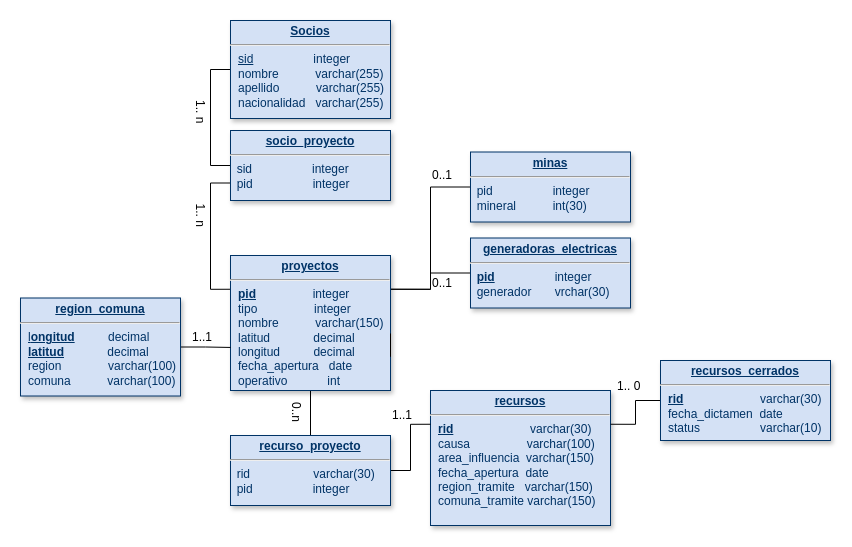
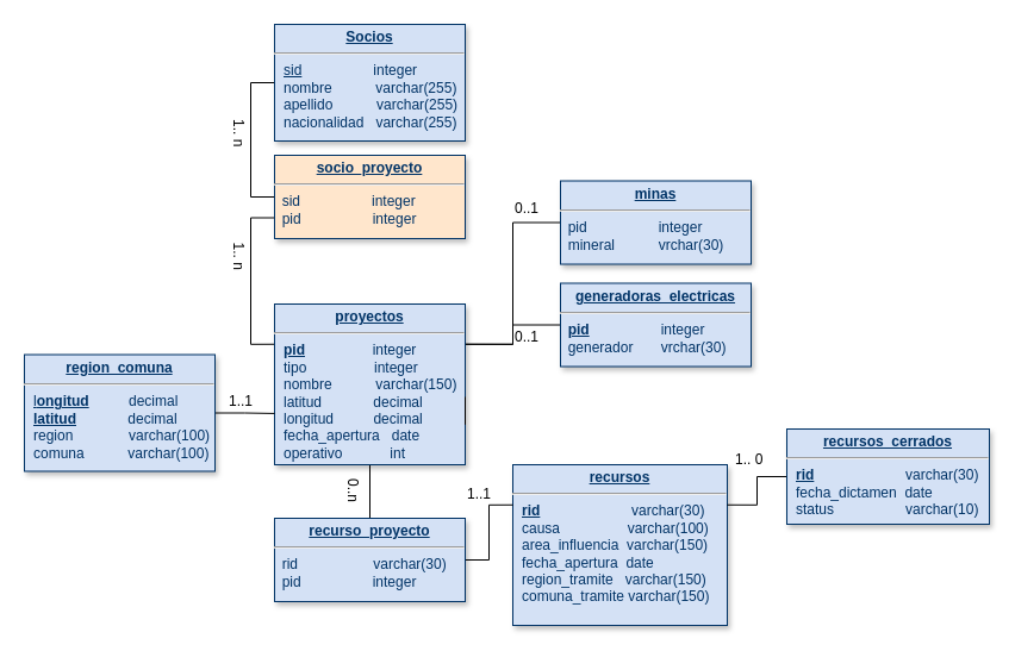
  <mxCell id="0" />
  <mxCell id="1" parent="0" />
  <mxCell id="2" style="edgeStyle=orthogonalEdgeStyle;rounded=0;orthogonalLoop=1;jettySize=auto;html=1;exitX=0;exitY=0.75;exitDx=0;exitDy=0;entryX=0;entryY=0.25;entryDx=0;entryDy=0;startArrow=none;startFill=0;endArrow=none;endFill=0;" parent="1" source="4" target="8" edge="1"><mxGeometry relative="1" as="geometry" /></mxCell>
  <mxCell id="3" style="edgeStyle=orthogonalEdgeStyle;rounded=0;orthogonalLoop=1;jettySize=auto;html=1;exitX=0;exitY=0.5;exitDx=0;exitDy=0;entryX=0;entryY=0.5;entryDx=0;entryDy=0;startArrow=none;startFill=0;endArrow=none;endFill=0;" parent="1" source="4" target="9" edge="1"><mxGeometry relative="1" as="geometry" /></mxCell>
- <mxCell id="4" value="&lt;p style=&quot;margin: 0px ; margin-top: 4px ; text-align: center ; text-decoration: underline&quot;&gt;&lt;b&gt;socio_proyecto&lt;/b&gt;&lt;/p&gt;&lt;hr&gt;&amp;nbsp; sid&amp;nbsp; &amp;nbsp; &amp;nbsp; &amp;nbsp; &amp;nbsp; &amp;nbsp; &amp;nbsp; &amp;nbsp; &amp;nbsp; integer&amp;nbsp;&lt;br&gt;&lt;span&gt;&amp;nbsp; pid&amp;nbsp; &amp;nbsp; &amp;nbsp; &amp;nbsp; &amp;nbsp; &amp;nbsp; &amp;nbsp; &amp;nbsp; &amp;nbsp; integer&amp;nbsp;&lt;/span&gt;" style="verticalAlign=top;align=left;overflow=fill;fontSize=12;fontFamily=Helvetica;html=1;strokeColor=#003366;shadow=1;fillColor=#D4E1F5;fontColor=#003366" parent="1" vertex="1"><mxGeometry x="230" y="130" width="160" height="70" as="geometry" /></mxCell>
+ <mxCell id="4" value="&lt;p style=&quot;margin: 0px ; margin-top: 4px ; text-align: center ; text-decoration: underline&quot;&gt;&lt;b&gt;socio_proyecto&lt;/b&gt;&lt;/p&gt;&lt;hr&gt;&amp;nbsp; sid&amp;nbsp; &amp;nbsp; &amp;nbsp; &amp;nbsp; &amp;nbsp; &amp;nbsp; &amp;nbsp; &amp;nbsp; &amp;nbsp; integer&amp;nbsp;&lt;br&gt;&lt;span&gt;&amp;nbsp; pid&amp;nbsp; &amp;nbsp; &amp;nbsp; &amp;nbsp; &amp;nbsp; &amp;nbsp; &amp;nbsp; &amp;nbsp; &amp;nbsp; integer&amp;nbsp;&lt;/span&gt;" style="verticalAlign=top;align=left;overflow=fill;fontSize=12;fontFamily=Helvetica;html=1;strokeColor=#003366;shadow=1;fillColor=#ffe6cc;fontColor=#003366;" parent="1" vertex="1"><mxGeometry x="230" y="130" width="160" height="70" as="geometry" /></mxCell>
  <mxCell id="5" style="edgeStyle=orthogonalEdgeStyle;rounded=0;orthogonalLoop=1;jettySize=auto;html=1;exitX=1;exitY=0.25;exitDx=0;exitDy=0;entryX=0;entryY=0.5;entryDx=0;entryDy=0;startArrow=none;startFill=0;endArrow=none;endFill=0;" parent="1" source="8" target="11" edge="1"><mxGeometry relative="1" as="geometry" /></mxCell>
  <mxCell id="6" style="edgeStyle=orthogonalEdgeStyle;rounded=0;orthogonalLoop=1;jettySize=auto;html=1;exitX=1;exitY=0.25;exitDx=0;exitDy=0;entryX=0;entryY=0.5;entryDx=0;entryDy=0;startArrow=none;startFill=0;endArrow=none;endFill=0;" parent="1" source="8" target="10" edge="1"><mxGeometry relative="1" as="geometry" /></mxCell>
  <mxCell id="7" style="edgeStyle=orthogonalEdgeStyle;rounded=0;orthogonalLoop=1;jettySize=auto;html=1;exitX=0.5;exitY=1;exitDx=0;exitDy=0;entryX=0.5;entryY=0;entryDx=0;entryDy=0;startArrow=none;startFill=0;endArrow=none;endFill=0;" parent="1" source="8" target="17" edge="1"><mxGeometry relative="1" as="geometry" /></mxCell>
  <mxCell id="8" value="&lt;p style=&quot;margin: 0px ; margin-top: 4px ; text-align: center ; text-decoration: underline&quot;&gt;&lt;b&gt;proyectos&lt;/b&gt;&lt;/p&gt;&lt;hr&gt;&lt;p style=&quot;margin: 0px ; margin-left: 8px&quot;&gt;&lt;u&gt;&lt;b&gt;pid&lt;/b&gt;&lt;/u&gt;&amp;nbsp; &amp;nbsp; &amp;nbsp; &amp;nbsp; &amp;nbsp; &amp;nbsp; &amp;nbsp; &amp;nbsp; &amp;nbsp;integer&amp;nbsp;&lt;br&gt;&lt;/p&gt;&lt;p style=&quot;margin: 0px ; margin-left: 8px&quot;&gt;tipo&amp;nbsp; &amp;nbsp; &amp;nbsp; &amp;nbsp; &amp;nbsp; &amp;nbsp; &amp;nbsp; &amp;nbsp; &amp;nbsp;integer&amp;nbsp;&lt;/p&gt;&lt;p style=&quot;margin: 0px ; margin-left: 8px&quot;&gt;nombre&amp;nbsp; &amp;nbsp; &amp;nbsp; &amp;nbsp; &amp;nbsp; &amp;nbsp;varchar(150)&lt;/p&gt;&lt;p style=&quot;margin: 0px ; margin-left: 8px&quot;&gt;latitud&amp;nbsp; &amp;nbsp; &amp;nbsp; &amp;nbsp; &amp;nbsp; &amp;nbsp; &amp;nbsp;decimal&amp;nbsp;&lt;/p&gt;&lt;p style=&quot;margin: 0px ; margin-left: 8px&quot;&gt;longitud&amp;nbsp; &amp;nbsp; &amp;nbsp; &amp;nbsp; &amp;nbsp; decimal&lt;/p&gt;&lt;p style=&quot;margin: 0px ; margin-left: 8px&quot;&gt;fecha_apertura&amp;nbsp; &amp;nbsp;date&lt;/p&gt;&lt;p style=&quot;margin: 0px ; margin-left: 8px&quot;&gt;operativo&amp;nbsp; &amp;nbsp; &amp;nbsp; &amp;nbsp; &amp;nbsp; &amp;nbsp; int&amp;nbsp;&lt;/p&gt;" style="verticalAlign=top;align=left;overflow=fill;fontSize=12;fontFamily=Helvetica;html=1;strokeColor=#003366;shadow=1;fillColor=#D4E1F5;fontColor=#003366" parent="1" vertex="1"><mxGeometry x="230" y="255" width="160" height="135" as="geometry" /></mxCell>
  <mxCell id="9" value="&lt;p style=&quot;margin: 0px ; margin-top: 4px ; text-align: center ; text-decoration: underline&quot;&gt;&lt;b&gt;Socios&lt;/b&gt;&lt;/p&gt;&lt;hr&gt;&lt;p style=&quot;margin: 0px ; margin-left: 8px&quot;&gt;&lt;u&gt;sid&lt;/u&gt;&amp;nbsp; &amp;nbsp; &amp;nbsp; &amp;nbsp; &amp;nbsp; &amp;nbsp; &amp;nbsp; &amp;nbsp; &amp;nbsp; integer&amp;nbsp;&amp;nbsp;&lt;/p&gt;&lt;p style=&quot;margin: 0px ; margin-left: 8px&quot;&gt;nombre&amp;nbsp; &amp;nbsp; &amp;nbsp; &amp;nbsp; &amp;nbsp; &amp;nbsp;varchar(255)&lt;/p&gt;&lt;p style=&quot;margin: 0px ; margin-left: 8px&quot;&gt;&lt;span&gt;apellido&amp;nbsp; &amp;nbsp; &amp;nbsp; &amp;nbsp; &amp;nbsp; &amp;nbsp;varchar(255)&lt;/span&gt;&lt;/p&gt;&lt;p style=&quot;margin: 0px ; margin-left: 8px&quot;&gt;&lt;span&gt;nacionalidad&amp;nbsp; &amp;nbsp;varchar(255)&lt;/span&gt;&lt;/p&gt;" style="verticalAlign=top;align=left;overflow=fill;fontSize=12;fontFamily=Helvetica;html=1;strokeColor=#003366;shadow=1;fillColor=#D4E1F5;fontColor=#003366" parent="1" vertex="1"><mxGeometry x="230" y="20" width="160" height="98" as="geometry" /></mxCell>
- <mxCell id="10" value="&lt;p style=&quot;margin: 0px ; margin-top: 4px ; text-align: center ; text-decoration: underline&quot;&gt;&lt;b&gt;minas&lt;/b&gt;&lt;/p&gt;&lt;hr&gt;&amp;nbsp; pid&amp;nbsp; &amp;nbsp; &amp;nbsp; &amp;nbsp; &amp;nbsp; &amp;nbsp; &amp;nbsp; &amp;nbsp; &amp;nbsp; integer&amp;nbsp;&lt;br&gt;&lt;span&gt;&amp;nbsp; mineral&amp;nbsp; &amp;nbsp; &amp;nbsp; &amp;nbsp; &amp;nbsp; &amp;nbsp;int(30)&amp;nbsp;&lt;/span&gt;" style="verticalAlign=top;align=left;overflow=fill;fontSize=12;fontFamily=Helvetica;html=1;strokeColor=#003366;shadow=1;fillColor=#D4E1F5;fontColor=#003366" parent="1" vertex="1"><mxGeometry x="470" y="151.5" width="160" height="70" as="geometry" /></mxCell>
+ <mxCell id="10" value="&lt;p style=&quot;margin: 0px ; margin-top: 4px ; text-align: center ; text-decoration: underline&quot;&gt;&lt;b&gt;minas&lt;/b&gt;&lt;/p&gt;&lt;hr&gt;&amp;nbsp; pid&amp;nbsp; &amp;nbsp; &amp;nbsp; &amp;nbsp; &amp;nbsp; &amp;nbsp; &amp;nbsp; &amp;nbsp; &amp;nbsp; integer&amp;nbsp;&lt;br&gt;&lt;span&gt;&amp;nbsp; mineral&amp;nbsp; &amp;nbsp; &amp;nbsp; &amp;nbsp; &amp;nbsp; &amp;nbsp;vrchar(30)&amp;nbsp;&lt;/span&gt;" style="verticalAlign=top;align=left;overflow=fill;fontSize=12;fontFamily=Helvetica;html=1;strokeColor=#003366;shadow=1;fillColor=#D4E1F5;fontColor=#003366" parent="1" vertex="1"><mxGeometry x="470" y="151.5" width="160" height="70" as="geometry" /></mxCell>
  <mxCell id="11" value="&lt;p style=&quot;margin: 0px ; margin-top: 4px ; text-align: center ; text-decoration: underline&quot;&gt;&lt;b&gt;generadoras_electricas&lt;/b&gt;&lt;/p&gt;&lt;hr&gt;&amp;nbsp; &lt;u&gt;&lt;b&gt;pid&lt;/b&gt;&lt;/u&gt;&amp;nbsp; &amp;nbsp; &amp;nbsp; &amp;nbsp; &amp;nbsp; &amp;nbsp; &amp;nbsp; &amp;nbsp; &amp;nbsp; integer&amp;nbsp;&lt;br&gt;&lt;span&gt;&amp;nbsp; generador&amp;nbsp; &amp;nbsp; &amp;nbsp; &amp;nbsp;vrchar(30)&amp;nbsp;&lt;/span&gt;" style="verticalAlign=top;align=left;overflow=fill;fontSize=12;fontFamily=Helvetica;html=1;strokeColor=#003366;shadow=1;fillColor=#D4E1F5;fontColor=#003366" parent="1" vertex="1"><mxGeometry x="470" y="237.5" width="160" height="70" as="geometry" /></mxCell>
  <mxCell id="12" style="edgeStyle=orthogonalEdgeStyle;rounded=0;orthogonalLoop=1;jettySize=auto;html=1;exitX=0;exitY=0.5;exitDx=0;exitDy=0;entryX=1;entryY=0.75;entryDx=0;entryDy=0;startArrow=none;startFill=0;endArrow=none;endFill=0;" parent="1" target="8" edge="1"><mxGeometry relative="1" as="geometry"><mxPoint x="390" y="333" as="sourcePoint" /></mxGeometry></mxCell>
  <mxCell id="13" style="edgeStyle=orthogonalEdgeStyle;rounded=0;orthogonalLoop=1;jettySize=auto;html=1;exitX=1;exitY=0.5;exitDx=0;exitDy=0;entryX=0;entryY=0.681;entryDx=0;entryDy=0;entryPerimeter=0;startArrow=none;startFill=0;endArrow=none;endFill=0;" parent="1" source="14" target="8" edge="1"><mxGeometry relative="1" as="geometry" /></mxCell>
  <mxCell id="14" value="&lt;p style=&quot;margin: 0px ; margin-top: 4px ; text-align: center ; text-decoration: underline&quot;&gt;&lt;b&gt;region_comuna&lt;/b&gt;&lt;/p&gt;&lt;hr&gt;&lt;p style=&quot;margin: 0px ; margin-left: 8px&quot;&gt;&lt;u&gt;l&lt;b&gt;ongitud&lt;/b&gt;&lt;/u&gt;&amp;nbsp; &amp;nbsp; &amp;nbsp; &amp;nbsp; &amp;nbsp; decimal&amp;nbsp;&lt;br&gt;&lt;/p&gt;&lt;p style=&quot;margin: 0px ; margin-left: 8px&quot;&gt;&lt;u&gt;&lt;b&gt;latitud&lt;/b&gt;&lt;/u&gt;&amp;nbsp; &amp;nbsp; &amp;nbsp; &amp;nbsp; &amp;nbsp; &amp;nbsp; &amp;nbsp;decimal&lt;/p&gt;&lt;p style=&quot;margin: 0px ; margin-left: 8px&quot;&gt;region&amp;nbsp; &amp;nbsp; &amp;nbsp; &amp;nbsp; &amp;nbsp; &amp;nbsp; &amp;nbsp; varchar(100)&lt;/p&gt;&lt;p style=&quot;margin: 0px 0px 0px 8px&quot;&gt;comuna&amp;nbsp; &amp;nbsp; &amp;nbsp; &amp;nbsp; &amp;nbsp; &amp;nbsp;varchar(100)&lt;/p&gt;&lt;p style=&quot;margin: 0px 0px 0px 8px&quot;&gt;&lt;br&gt;&lt;/p&gt;" style="verticalAlign=top;align=left;overflow=fill;fontSize=12;fontFamily=Helvetica;html=1;strokeColor=#003366;shadow=1;fillColor=#D4E1F5;fontColor=#003366" parent="1" vertex="1"><mxGeometry x="20" y="297.5" width="160" height="98" as="geometry" /></mxCell>
  <mxCell id="15" value="&lt;p style=&quot;margin: 0px ; margin-top: 4px ; text-align: center ; text-decoration: underline&quot;&gt;&lt;b&gt;recursos&lt;/b&gt;&lt;/p&gt;&lt;hr&gt;&lt;p style=&quot;margin: 0px ; margin-left: 8px&quot;&gt;&lt;u&gt;&lt;b&gt;rid&lt;/b&gt;&lt;/u&gt;&amp;nbsp; &amp;nbsp; &amp;nbsp; &amp;nbsp; &amp;nbsp; &amp;nbsp; &amp;nbsp; &amp;nbsp; &amp;nbsp; &amp;nbsp; &amp;nbsp; &amp;nbsp;varchar(30)&lt;/p&gt;&lt;p style=&quot;margin: 0px ; margin-left: 8px&quot;&gt;causa&amp;nbsp; &amp;nbsp; &amp;nbsp; &amp;nbsp; &amp;nbsp; &amp;nbsp; &amp;nbsp; &amp;nbsp; &amp;nbsp;varchar(100)&amp;nbsp; &amp;nbsp; &amp;nbsp;&lt;/p&gt;&lt;p style=&quot;margin: 0px ; margin-left: 8px&quot;&gt;area_influencia&amp;nbsp; varchar(150)&lt;/p&gt;&lt;p style=&quot;margin: 0px ; margin-left: 8px&quot;&gt;fecha_apertura&amp;nbsp; date&amp;nbsp;&lt;/p&gt;&lt;p style=&quot;margin: 0px ; margin-left: 8px&quot;&gt;region_tramite&amp;nbsp; &amp;nbsp;varchar(150)&lt;/p&gt;&lt;p style=&quot;margin: 0px ; margin-left: 8px&quot;&gt;comuna_tramite varchar(150)&lt;/p&gt;" style="verticalAlign=top;align=left;overflow=fill;fontSize=12;fontFamily=Helvetica;html=1;strokeColor=#003366;shadow=1;fillColor=#D4E1F5;fontColor=#003366" parent="1" vertex="1"><mxGeometry x="430" y="390" width="180" height="135" as="geometry" /></mxCell>
  <mxCell id="16" style="edgeStyle=orthogonalEdgeStyle;rounded=0;orthogonalLoop=1;jettySize=auto;html=1;exitX=1;exitY=0.5;exitDx=0;exitDy=0;entryX=0;entryY=0.25;entryDx=0;entryDy=0;startArrow=none;startFill=0;endArrow=none;endFill=0;" parent="1" source="17" target="15" edge="1"><mxGeometry relative="1" as="geometry" /></mxCell>
  <mxCell id="17" value="&lt;p style=&quot;margin: 0px ; margin-top: 4px ; text-align: center ; text-decoration: underline&quot;&gt;&lt;b&gt;recurso_proyecto&lt;/b&gt;&lt;/p&gt;&lt;hr&gt;&amp;nbsp; rid&amp;nbsp; &amp;nbsp; &amp;nbsp; &amp;nbsp; &amp;nbsp; &amp;nbsp; &amp;nbsp; &amp;nbsp; &amp;nbsp; &amp;nbsp;varchar(30)&lt;br&gt;&lt;span&gt;&amp;nbsp; pid&amp;nbsp; &amp;nbsp; &amp;nbsp; &amp;nbsp; &amp;nbsp; &amp;nbsp; &amp;nbsp; &amp;nbsp; &amp;nbsp; integer&amp;nbsp;&lt;/span&gt;" style="verticalAlign=top;align=left;overflow=fill;fontSize=12;fontFamily=Helvetica;html=1;strokeColor=#003366;shadow=1;fillColor=#D4E1F5;fontColor=#003366" parent="1" vertex="1"><mxGeometry x="230" y="435" width="160" height="70" as="geometry" /></mxCell>
  <mxCell id="18" style="edgeStyle=orthogonalEdgeStyle;rounded=0;orthogonalLoop=1;jettySize=auto;html=1;exitX=0;exitY=0.5;exitDx=0;exitDy=0;entryX=1;entryY=0.25;entryDx=0;entryDy=0;startArrow=none;startFill=0;endArrow=none;endFill=0;" parent="1" source="19" target="15" edge="1"><mxGeometry relative="1" as="geometry" /></mxCell>
  <mxCell id="19" value="&lt;p style=&quot;margin: 0px ; margin-top: 4px ; text-align: center ; text-decoration: underline&quot;&gt;&lt;b&gt;recursos_cerrados&lt;/b&gt;&lt;/p&gt;&lt;hr&gt;&lt;p style=&quot;margin: 0px ; margin-left: 8px&quot;&gt;&lt;u&gt;&lt;b&gt;rid&lt;/b&gt;&lt;/u&gt;&amp;nbsp; &amp;nbsp; &amp;nbsp; &amp;nbsp; &amp;nbsp; &amp;nbsp; &amp;nbsp; &amp;nbsp; &amp;nbsp; &amp;nbsp; &amp;nbsp; &amp;nbsp;varchar(30)&lt;/p&gt;&lt;p style=&quot;margin: 0px ; margin-left: 8px&quot;&gt;fecha_dictamen&amp;nbsp; date&amp;nbsp; &amp;nbsp; &amp;nbsp;&lt;/p&gt;&lt;p style=&quot;margin: 0px ; margin-left: 8px&quot;&gt;status&amp;nbsp; &amp;nbsp; &amp;nbsp; &amp;nbsp; &amp;nbsp; &amp;nbsp; &amp;nbsp; &amp;nbsp; &amp;nbsp; varchar(10)&lt;/p&gt;" style="verticalAlign=top;align=left;overflow=fill;fontSize=12;fontFamily=Helvetica;html=1;strokeColor=#003366;shadow=1;fillColor=#D4E1F5;fontColor=#003366" parent="1" vertex="1"><mxGeometry x="660" y="360" width="170" height="80" as="geometry" /></mxCell>
  <mxCell id="20" value="1.. n" style="text;html=1;resizable=0;points=[];autosize=1;align=left;verticalAlign=top;spacingTop=-4;rotation=90;" parent="1" vertex="1"><mxGeometry x="180" y="108" width="40" height="20" as="geometry" /></mxCell>
  <mxCell id="21" value="1..1" style="text;html=1;resizable=0;points=[];autosize=1;align=left;verticalAlign=top;spacingTop=-4;" parent="1" vertex="1"><mxGeometry x="190" y="326.5" width="40" height="20" as="geometry" /></mxCell>
  <mxCell id="22" value="0..n" style="text;html=1;rotation=90;" parent="1" vertex="1"><mxGeometry x="270" y="410" width="50" height="30" as="geometry" /></mxCell>
  <mxCell id="23" value="1.. n" style="text;html=1;resizable=0;points=[];autosize=1;align=left;verticalAlign=top;spacingTop=-4;rotation=90;" parent="1" vertex="1"><mxGeometry x="180" y="211.5" width="40" height="20" as="geometry" /></mxCell>
  <mxCell id="24" value="1.. 0" style="text;html=1;resizable=0;points=[];autosize=1;align=left;verticalAlign=top;spacingTop=-4;rotation=0;" parent="1" vertex="1"><mxGeometry x="615" y="375.5" width="40" height="20" as="geometry" /></mxCell>
  <mxCell id="25" value="1..1" style="text;html=1;resizable=0;points=[];autosize=1;align=left;verticalAlign=top;spacingTop=-4;" parent="1" vertex="1"><mxGeometry x="390" y="405" width="40" height="20" as="geometry" /></mxCell>
  <mxCell id="26" value="0..1" style="text;html=1;resizable=0;points=[];autosize=1;align=left;verticalAlign=top;spacingTop=-4;" parent="1" vertex="1"><mxGeometry x="430" y="272.5" width="40" height="20" as="geometry" /></mxCell>
  <mxCell id="27" value="0..1" style="text;html=1;resizable=0;points=[];autosize=1;align=left;verticalAlign=top;spacingTop=-4;" parent="1" vertex="1"><mxGeometry x="430" y="165" width="40" height="20" as="geometry" /></mxCell>
